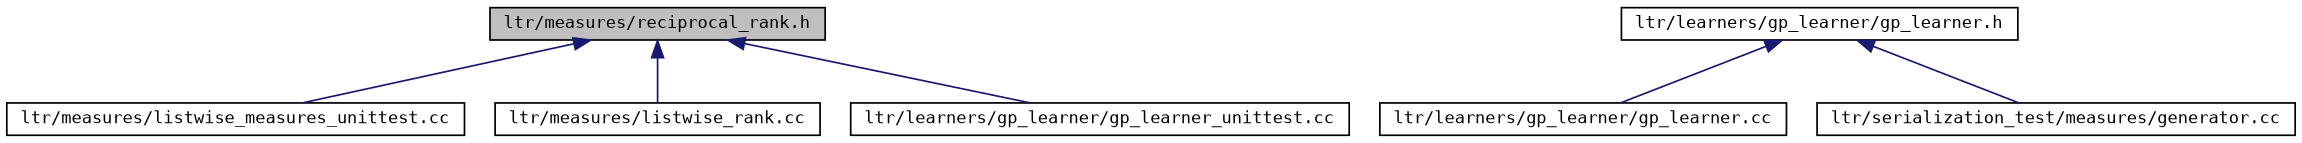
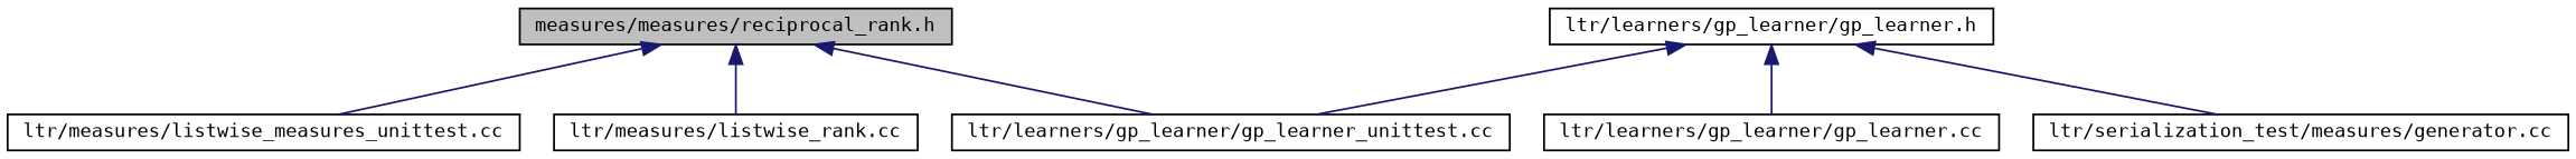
  digraph {
    fontname="DejaVu Sans Mono"
    node [color=black fillcolor=white fontname="DejaVu Sans Mono" fontsize=10 shape=record style=filled]
    edge [color=midnightblue dir=back fontname="DejaVu Sans Mono" fontsize=10 labelfontname=Helvetica labelfontsize=10 style=solid]
-   n1 [fillcolor=grey75 fontcolor=black height=0.2 label="ltr/measures/reciprocal_rank.h" width=0.4]
+   n1 [fillcolor=grey75 fontcolor=black height=0.2 label="measures/measures/reciprocal_rank.h" width=0.4]
    n2 [height=0.2 label="ltr/measures/listwise_measures_unittest.cc" width=0.4]
    n3 [height=0.2 label="ltr/measures/listwise_rank.cc" width=0.4]
    n4 [height=0.2 label="ltr/learners/gp_learner/gp_learner_unittest.cc" width=0.4]
    n5 [height=0.2 label="ltr/learners/gp_learner/gp_learner.h" width=0.4]
    n6 [height=0.2 label="ltr/learners/gp_learner/gp_learner.cc" width=0.4]
    n7 [height=0.2 label="ltr/serialization_test/measures/generator.cc" width=0.4]
    n1 -> n2
    n1 -> n3
    n1 -> n4
+   n5 -> n4
    n5 -> n6
    n5 -> n7
  }
